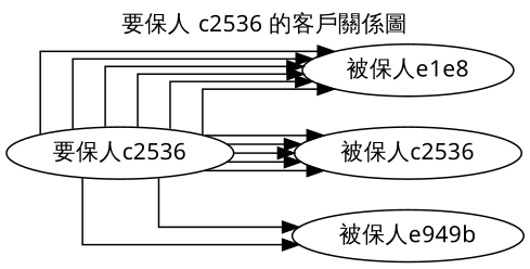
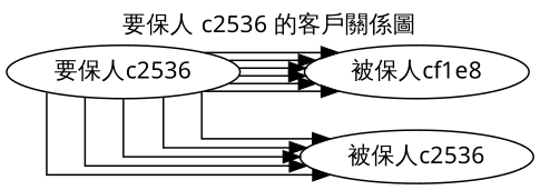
  digraph {
    fontname=Tahoma
    label="要保人 c2536 的客戶關係圖"
    labelloc=t
    rankdir=LR
    splines=ortho
    node [fontname=Tahoma]
    "要保人c2536" [height=0.1]
-   "被保人cf1e8" [height=0.1 label="被保人e1e8"]
+   "被保人cf1e8" [height=0.1]
    "被保人c2536" [height=0.1]
-   "被保人e949b" [height=0.1]
    "要保人c2536" -> "被保人cf1e8"
    "要保人c2536" -> "被保人cf1e8"
    "要保人c2536" -> "被保人cf1e8"
    "要保人c2536" -> "被保人cf1e8"
    "要保人c2536" -> "被保人cf1e8"
    "要保人c2536" -> "被保人cf1e8"
    "要保人c2536" -> "被保人c2536"
    "要保人c2536" -> "被保人c2536"
    "要保人c2536" -> "被保人c2536"
    "要保人c2536" -> "被保人c2536"
    "要保人c2536" -> "被保人c2536"
-   "要保人c2536" -> "被保人e949b"
-   "要保人c2536" -> "被保人e949b"
  }
